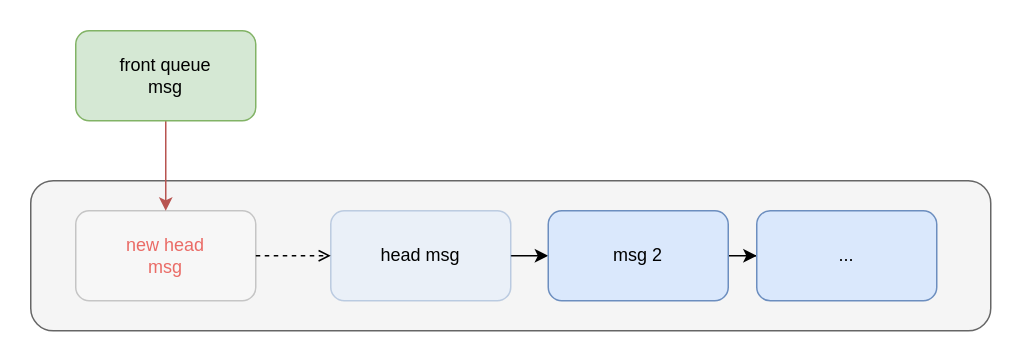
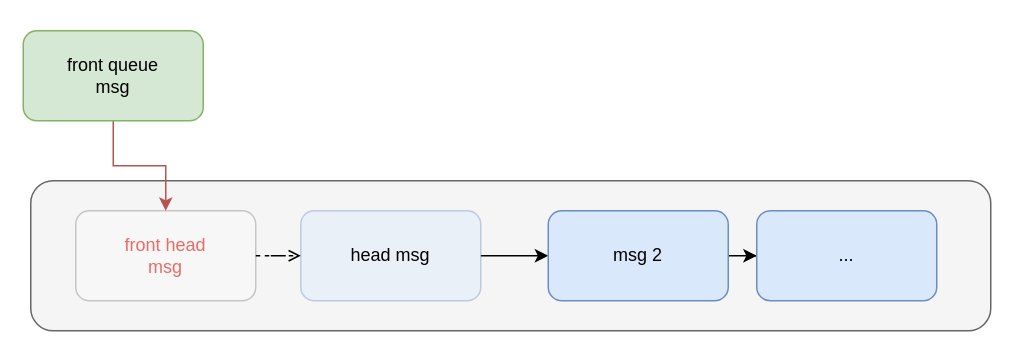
  <mxCell id="0" />
  <mxCell id="1" parent="0" />
  <mxCell id="2" value="" style="rounded=1;whiteSpace=wrap;html=1;fillColor=#f5f5f5;strokeColor=#666666;fontColor=#333333;" vertex="1" parent="1"><mxGeometry x="20" y="120" width="640" height="100" as="geometry" /></mxCell>
  <mxCell id="3" value="" style="edgeStyle=orthogonalEdgeStyle;rounded=0;orthogonalLoop=1;jettySize=auto;html=1;" edge="1" parent="1" source="4" target="6"><mxGeometry relative="1" as="geometry" /></mxCell>
- <mxCell id="4" value="head msg" style="rounded=1;whiteSpace=wrap;html=1;fillColor=#dae8fc;strokeColor=#6c8ebf;opacity=40;" vertex="1" parent="1"><mxGeometry x="220" y="140" width="120" height="60" as="geometry" /></mxCell>
+ <mxCell id="4" value="head msg" style="rounded=1;whiteSpace=wrap;html=1;fillColor=#dae8fc;strokeColor=#6c8ebf;opacity=40;" vertex="1" parent="1"><mxGeometry x="200" y="140" width="120" height="60" as="geometry" /></mxCell>
  <mxCell id="5" value="" style="edgeStyle=orthogonalEdgeStyle;rounded=0;orthogonalLoop=1;jettySize=auto;html=1;" edge="1" parent="1" source="6" target="7"><mxGeometry relative="1" as="geometry" /></mxCell>
  <mxCell id="6" value="msg 2" style="rounded=1;whiteSpace=wrap;html=1;fillColor=#dae8fc;strokeColor=#6c8ebf;" vertex="1" parent="1"><mxGeometry x="365" y="140" width="120" height="60" as="geometry" /></mxCell>
  <mxCell id="7" value="..." style="rounded=1;whiteSpace=wrap;html=1;fillColor=#dae8fc;strokeColor=#6c8ebf;" vertex="1" parent="1"><mxGeometry x="504" y="140" width="120" height="60" as="geometry" /></mxCell>
  <mxCell id="8" value="" style="edgeStyle=orthogonalEdgeStyle;rounded=0;orthogonalLoop=1;jettySize=auto;html=1;dashed=1;endArrow=open;" edge="1" parent="1" source="9" target="4"><mxGeometry relative="1" as="geometry" /></mxCell>
- <mxCell id="9" value="&lt;font color=&quot;#ea6b66&quot;&gt;new head&lt;br&gt;msg&lt;/font&gt;" style="rounded=1;whiteSpace=wrap;html=1;opacity=20;" vertex="1" parent="1"><mxGeometry x="50" y="140" width="120" height="60" as="geometry" /></mxCell>
+ <mxCell id="9" value="&lt;font color=&quot;#ea6b66&quot;&gt;front head&lt;br&gt;msg&lt;/font&gt;" style="rounded=1;whiteSpace=wrap;html=1;opacity=20;" vertex="1" parent="1"><mxGeometry x="50" y="140" width="120" height="60" as="geometry" /></mxCell>
  <mxCell id="10" value="" style="edgeStyle=orthogonalEdgeStyle;rounded=0;orthogonalLoop=1;jettySize=auto;html=1;fillColor=#f8cecc;strokeColor=#b85450;" edge="1" parent="1" source="11" target="9"><mxGeometry relative="1" as="geometry" /></mxCell>
- <mxCell id="11" value="front queue&lt;br&gt;msg" style="rounded=1;whiteSpace=wrap;html=1;fillColor=#d5e8d4;strokeColor=#82b366;" vertex="1" parent="1"><mxGeometry x="50" y="20" width="120" height="60" as="geometry" /></mxCell>
+ <mxCell id="11" value="front queue&lt;br&gt;msg" style="rounded=1;whiteSpace=wrap;html=1;fillColor=#d5e8d4;strokeColor=#82b366;" vertex="1" parent="1"><mxGeometry x="15" y="20" width="120" height="60" as="geometry" /></mxCell>
